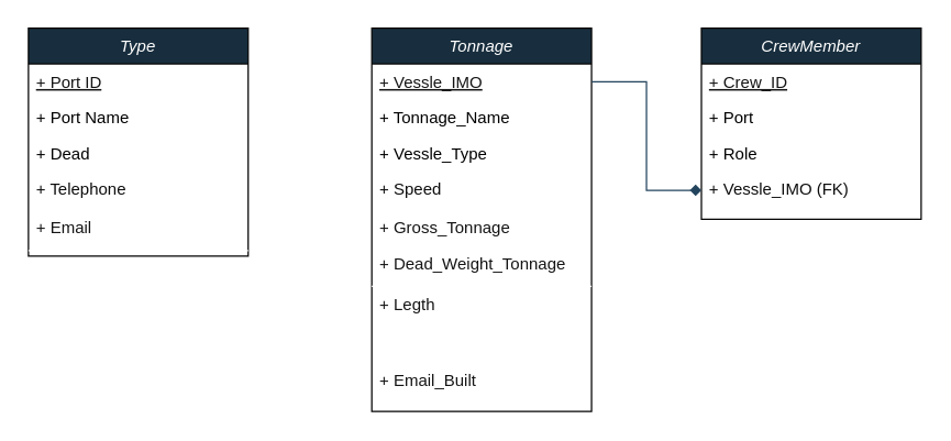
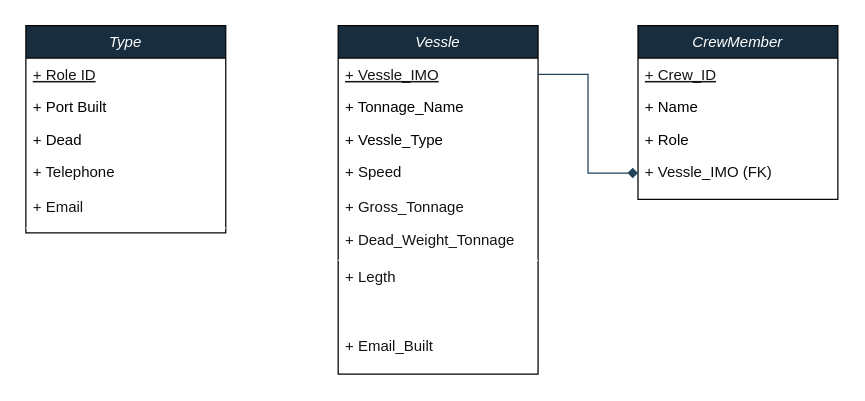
  <mxCell id="0" />
  <mxCell id="1" parent="0" />
  <mxCell id="2" value="CrewMember" style="swimlane;fontStyle=2;align=center;verticalAlign=top;childLayout=stackLayout;horizontal=1;startSize=26;horizontalStack=0;resizeParent=1;resizeLast=0;collapsible=1;marginBottom=0;rounded=0;shadow=0;strokeWidth=1;labelBackgroundColor=none;fillColor=#182E3E;strokeColor=#030303;fontColor=#FFFFFF;labelBorderColor=none;" parent="1" vertex="1"><mxGeometry x="510" y="20" width="160" height="139" as="geometry"><mxRectangle x="230" y="140" width="160" height="26" as="alternateBounds" /></mxGeometry></mxCell>
  <mxCell id="3" value="+ Crew_ID" style="text;align=left;verticalAlign=top;spacingLeft=4;spacingRight=4;overflow=hidden;rotatable=0;points=[[0,0.5],[1,0.5]];portConstraint=eastwest;labelBackgroundColor=none;fontColor=light-dark(#151414, #121212);fontStyle=4" parent="2" vertex="1"><mxGeometry y="26" width="160" height="26" as="geometry" /></mxCell>
- <mxCell id="4" value="+ Port" style="text;align=left;verticalAlign=top;spacingLeft=4;spacingRight=4;overflow=hidden;rotatable=0;points=[[0,0.5],[1,0.5]];portConstraint=eastwest;rounded=0;shadow=0;html=0;labelBackgroundColor=none;fontColor=#000000;" parent="2" vertex="1"><mxGeometry y="52" width="160" height="26" as="geometry" /></mxCell>
+ <mxCell id="4" value="+ Name" style="text;align=left;verticalAlign=top;spacingLeft=4;spacingRight=4;overflow=hidden;rotatable=0;points=[[0,0.5],[1,0.5]];portConstraint=eastwest;rounded=0;shadow=0;html=0;labelBackgroundColor=none;fontColor=#000000;" parent="2" vertex="1"><mxGeometry y="52" width="160" height="26" as="geometry" /></mxCell>
  <mxCell id="5" value="+ Role" style="text;align=left;verticalAlign=top;spacingLeft=4;spacingRight=4;overflow=hidden;rotatable=0;points=[[0,0.5],[1,0.5]];portConstraint=eastwest;rounded=0;shadow=0;html=0;labelBackgroundColor=none;fontColor=default;" parent="2" vertex="1"><mxGeometry y="78" width="160" height="26" as="geometry" /></mxCell>
  <mxCell id="6" value="+ Vessle_IMO (FK)" style="text;align=left;verticalAlign=top;spacingLeft=4;spacingRight=4;overflow=hidden;rotatable=0;points=[[0,0.5],[1,0.5]];portConstraint=eastwest;labelBackgroundColor=none;fontColor=#0D0D0D;" parent="2" vertex="1"><mxGeometry y="104" width="160" height="28" as="geometry" /></mxCell>
  <mxCell id="7" value="" style="line;html=1;strokeWidth=1;align=left;verticalAlign=middle;spacingTop=-1;spacingLeft=3;spacingRight=3;rotatable=0;labelPosition=right;points=[];portConstraint=eastwest;labelBackgroundColor=none;fillColor=#182E3E;strokeColor=#FFFFFF;fontColor=#FFFFFF;" vertex="1" parent="1"><mxGeometry x="280" y="97" width="160" height="8" as="geometry" /></mxCell>
  <mxCell id="8" value="" style="group" vertex="1" connectable="0" parent="1"><mxGeometry x="270" y="20" width="160" height="279" as="geometry" /></mxCell>
- <mxCell id="9" value="Tonnage" style="swimlane;fontStyle=2;align=center;verticalAlign=top;childLayout=stackLayout;horizontal=1;startSize=26;horizontalStack=0;resizeParent=1;resizeLast=0;collapsible=1;marginBottom=0;rounded=0;shadow=0;strokeWidth=1;labelBackgroundColor=none;fillColor=#182E3E;strokeColor=#030303;fontColor=#FFFFFF;labelBorderColor=none;" vertex="1" parent="8"><mxGeometry width="160" height="279" as="geometry"><mxRectangle x="230" y="140" width="160" height="26" as="alternateBounds" /></mxGeometry></mxCell>
+ <mxCell id="9" value="Vessle" style="swimlane;fontStyle=2;align=center;verticalAlign=top;childLayout=stackLayout;horizontal=1;startSize=26;horizontalStack=0;resizeParent=1;resizeLast=0;collapsible=1;marginBottom=0;rounded=0;shadow=0;strokeWidth=1;labelBackgroundColor=none;fillColor=#182E3E;strokeColor=#030303;fontColor=#FFFFFF;labelBorderColor=none;" vertex="1" parent="8"><mxGeometry width="160" height="279" as="geometry"><mxRectangle x="230" y="140" width="160" height="26" as="alternateBounds" /></mxGeometry></mxCell>
  <mxCell id="10" value="+ Vessle_IMO" style="text;align=left;verticalAlign=top;spacingLeft=4;spacingRight=4;overflow=hidden;rotatable=0;points=[[0,0.5],[1,0.5]];portConstraint=eastwest;labelBackgroundColor=none;fontColor=light-dark(#151414, #121212);fontStyle=4" vertex="1" parent="9"><mxGeometry y="26" width="160" height="26" as="geometry" /></mxCell>
  <mxCell id="11" value="+ Tonnage_Name" style="text;align=left;verticalAlign=top;spacingLeft=4;spacingRight=4;overflow=hidden;rotatable=0;points=[[0,0.5],[1,0.5]];portConstraint=eastwest;rounded=0;shadow=0;html=0;labelBackgroundColor=none;fontColor=#000000;" vertex="1" parent="9"><mxGeometry y="52" width="160" height="26" as="geometry" /></mxCell>
  <mxCell id="12" value="+ Vessle_Type" style="text;align=left;verticalAlign=top;spacingLeft=4;spacingRight=4;overflow=hidden;rotatable=0;points=[[0,0.5],[1,0.5]];portConstraint=eastwest;rounded=0;shadow=0;html=0;labelBackgroundColor=none;fontColor=default;" vertex="1" parent="9"><mxGeometry y="78" width="160" height="26" as="geometry" /></mxCell>
  <mxCell id="13" value="+ Speed" style="text;align=left;verticalAlign=top;spacingLeft=4;spacingRight=4;overflow=hidden;rotatable=0;points=[[0,0.5],[1,0.5]];portConstraint=eastwest;labelBackgroundColor=none;fontColor=#0D0D0D;" vertex="1" parent="9"><mxGeometry y="104" width="160" height="28" as="geometry" /></mxCell>
  <mxCell id="14" value="+ Gross_Tonnage" style="text;align=left;verticalAlign=top;spacingLeft=4;spacingRight=4;overflow=hidden;rotatable=0;points=[[0,0.5],[1,0.5]];portConstraint=eastwest;labelBackgroundColor=none;fontColor=light-dark(#151414, #121212);" vertex="1" parent="9"><mxGeometry y="132" width="160" height="26" as="geometry" /></mxCell>
  <mxCell id="15" value="+ Dead_Weight_Tonnage" style="text;align=left;verticalAlign=top;spacingLeft=4;spacingRight=4;overflow=hidden;rotatable=0;points=[[0,0.5],[1,0.5]];portConstraint=eastwest;labelBackgroundColor=none;fontColor=light-dark(#151414, #121212);" vertex="1" parent="9"><mxGeometry y="158" width="160" height="26" as="geometry" /></mxCell>
  <mxCell id="16" value="" style="line;html=1;strokeWidth=1;align=left;verticalAlign=middle;spacingTop=-1;spacingLeft=3;spacingRight=3;rotatable=0;labelPosition=right;points=[];portConstraint=eastwest;labelBackgroundColor=none;fillColor=#182E3E;strokeColor=#FFFFFF;fontColor=#FFFFFF;" vertex="1" parent="9"><mxGeometry y="184" width="160" height="8" as="geometry" /></mxCell>
  <mxCell id="17" value="+ Legth" style="text;align=left;verticalAlign=top;spacingLeft=4;spacingRight=4;overflow=hidden;rotatable=0;points=[[0,0.5],[1,0.5]];portConstraint=eastwest;labelBackgroundColor=none;fontColor=light-dark(#151414, #121212);" vertex="1" parent="8"><mxGeometry y="188" width="160" height="26" as="geometry" /></mxCell>
  <mxCell id="18" value="+ Email_Built" style="text;align=left;verticalAlign=top;spacingLeft=4;spacingRight=4;overflow=hidden;rotatable=0;points=[[0,0.5],[1,0.5]];portConstraint=eastwest;labelBackgroundColor=none;fontColor=light-dark(#151414, #121212);" vertex="1" parent="8"><mxGeometry y="243" width="160" height="26" as="geometry" /></mxCell>
  <mxCell id="19" value="Type" style="swimlane;fontStyle=2;align=center;verticalAlign=top;childLayout=stackLayout;horizontal=1;startSize=26;horizontalStack=0;resizeParent=1;resizeLast=0;collapsible=1;marginBottom=0;rounded=0;shadow=0;strokeWidth=1;labelBackgroundColor=none;fillColor=#182E3E;strokeColor=#030303;fontColor=#FFFFFF;labelBorderColor=none;" vertex="1" parent="1"><mxGeometry x="20" y="20" width="160" height="166" as="geometry"><mxRectangle x="230" y="140" width="160" height="26" as="alternateBounds" /></mxGeometry></mxCell>
- <mxCell id="20" value="+ Port ID" style="text;align=left;verticalAlign=top;spacingLeft=4;spacingRight=4;overflow=hidden;rotatable=0;points=[[0,0.5],[1,0.5]];portConstraint=eastwest;labelBackgroundColor=none;fontColor=light-dark(#151414, #121212);fontStyle=4" vertex="1" parent="19"><mxGeometry y="26" width="160" height="26" as="geometry" /></mxCell>
- <mxCell id="21" value="+ Port Name" style="text;align=left;verticalAlign=top;spacingLeft=4;spacingRight=4;overflow=hidden;rotatable=0;points=[[0,0.5],[1,0.5]];portConstraint=eastwest;rounded=0;shadow=0;html=0;labelBackgroundColor=none;fontColor=#000000;" vertex="1" parent="19"><mxGeometry y="52" width="160" height="26" as="geometry" /></mxCell>
+ <mxCell id="20" value="+ Role ID" style="text;align=left;verticalAlign=top;spacingLeft=4;spacingRight=4;overflow=hidden;rotatable=0;points=[[0,0.5],[1,0.5]];portConstraint=eastwest;labelBackgroundColor=none;fontColor=light-dark(#151414, #121212);fontStyle=4" vertex="1" parent="19"><mxGeometry y="26" width="160" height="26" as="geometry" /></mxCell>
+ <mxCell id="21" value="+ Port Built" style="text;align=left;verticalAlign=top;spacingLeft=4;spacingRight=4;overflow=hidden;rotatable=0;points=[[0,0.5],[1,0.5]];portConstraint=eastwest;rounded=0;shadow=0;html=0;labelBackgroundColor=none;fontColor=#000000;" vertex="1" parent="19"><mxGeometry y="52" width="160" height="26" as="geometry" /></mxCell>
  <mxCell id="22" value="+ Dead" style="text;align=left;verticalAlign=top;spacingLeft=4;spacingRight=4;overflow=hidden;rotatable=0;points=[[0,0.5],[1,0.5]];portConstraint=eastwest;rounded=0;shadow=0;html=0;labelBackgroundColor=none;fontColor=default;" vertex="1" parent="19"><mxGeometry y="78" width="160" height="26" as="geometry" /></mxCell>
  <mxCell id="23" value="+ Telephone" style="text;align=left;verticalAlign=top;spacingLeft=4;spacingRight=4;overflow=hidden;rotatable=0;points=[[0,0.5],[1,0.5]];portConstraint=eastwest;labelBackgroundColor=none;fontColor=#0D0D0D;" vertex="1" parent="19"><mxGeometry y="104" width="160" height="28" as="geometry" /></mxCell>
  <mxCell id="24" value="+ Email" style="text;align=left;verticalAlign=top;spacingLeft=4;spacingRight=4;overflow=hidden;rotatable=0;points=[[0,0.5],[1,0.5]];portConstraint=eastwest;labelBackgroundColor=none;fontColor=light-dark(#151414, #121212);" vertex="1" parent="19"><mxGeometry y="132" width="160" height="26" as="geometry" /></mxCell>
  <mxCell id="25" value="" style="line;html=1;strokeWidth=1;align=left;verticalAlign=middle;spacingTop=-1;spacingLeft=3;spacingRight=3;rotatable=0;labelPosition=right;points=[];portConstraint=eastwest;labelBackgroundColor=none;fillColor=#182E3E;strokeColor=#FFFFFF;fontColor=#FFFFFF;" vertex="1" parent="19"><mxGeometry y="158" width="160" height="8" as="geometry" /></mxCell>
  <mxCell id="26" style="edgeStyle=orthogonalEdgeStyle;rounded=0;orthogonalLoop=1;jettySize=auto;html=1;exitX=1;exitY=0.5;exitDx=0;exitDy=0;strokeColor=#23445D;entryX=0;entryY=0.5;entryDx=0;entryDy=0;endArrow=diamond;" edge="1" parent="1" source="10" target="6"><mxGeometry relative="1" as="geometry"><mxPoint x="470" y="139" as="targetPoint" /></mxGeometry></mxCell>
